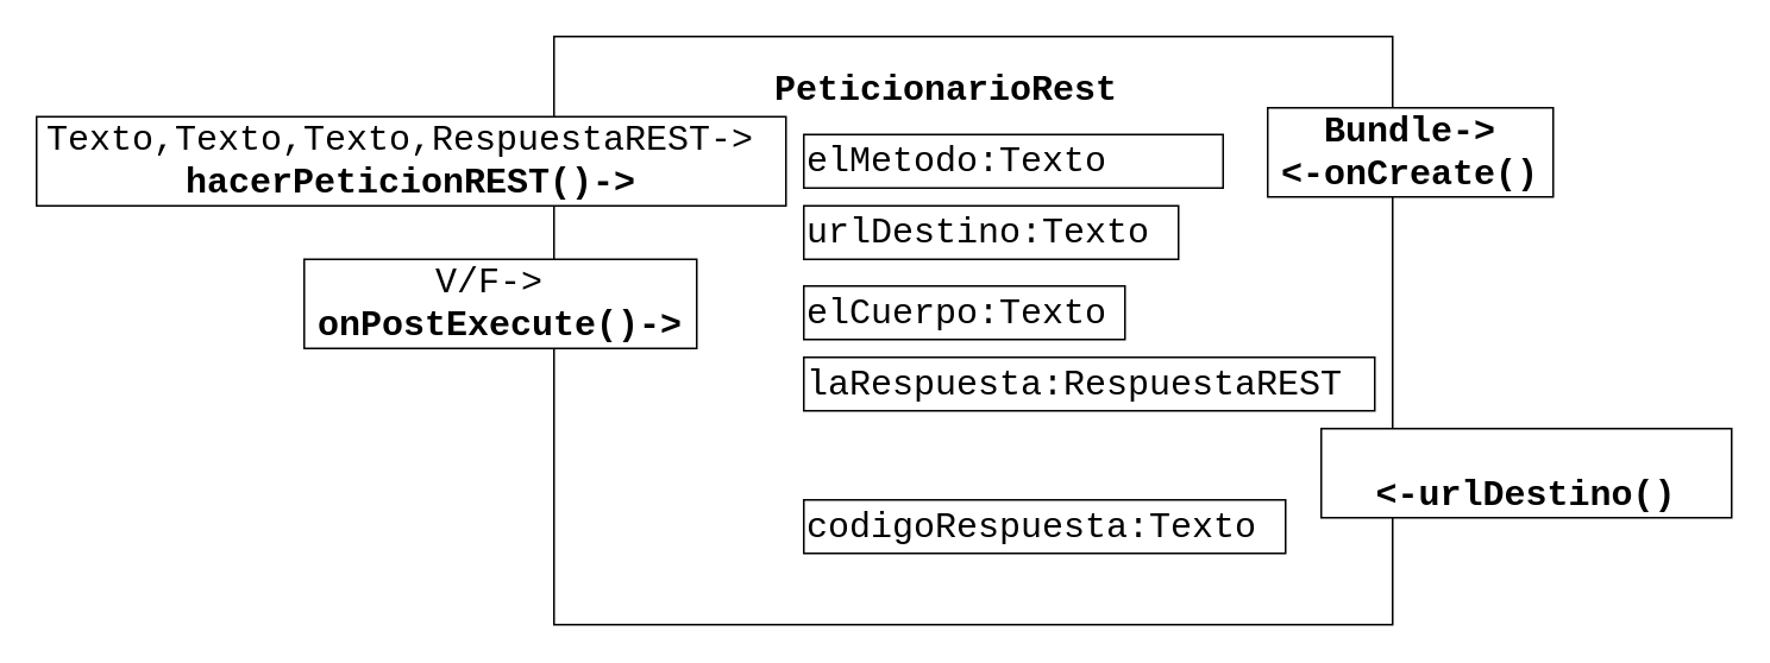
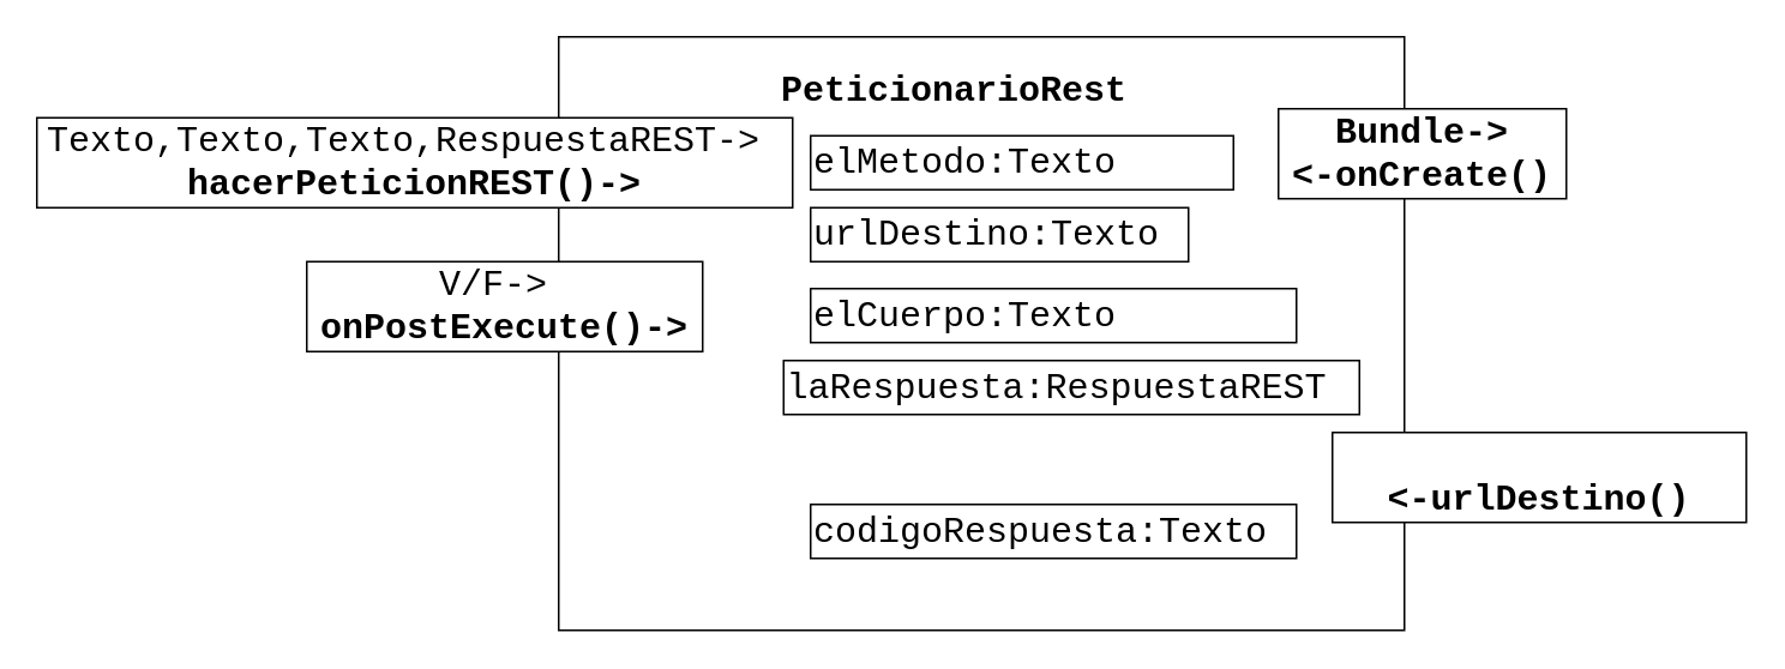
  <mxCell id="0" />
  <mxCell id="1" parent="0" />
  <mxCell id="2" value="" style="rounded=0;whiteSpace=wrap;html=1;" vertex="1" parent="1"><mxGeometry x="310" y="20" width="470" height="330" as="geometry" /></mxCell>
  <mxCell id="3" value="PeticionarioRest" style="text;html=1;strokeColor=none;fillColor=none;align=center;verticalAlign=middle;whiteSpace=wrap;rounded=0;fontStyle=1;fontFamily=Courier New;fontSize=20;" vertex="1" parent="1"><mxGeometry x="450" y="40" width="160" height="20" as="geometry" /></mxCell>
  <mxCell id="4" value="Texto,Texto,Texto,RespuestaREST-&amp;gt;&amp;nbsp;&lt;br&gt;&lt;b&gt;hacerPeticionREST()-&amp;gt;&lt;/b&gt;" style="rounded=0;whiteSpace=wrap;html=1;fontFamily=Courier New;fontSize=20;align=center;fontStyle=0;autosize=1;" vertex="1" parent="1"><mxGeometry x="20" y="65" width="420" height="50" as="geometry" /></mxCell>
  <mxCell id="5" value="&lt;div&gt;&lt;/div&gt;&lt;b&gt;Bundle-&amp;gt;&lt;br&gt;&amp;lt;-onCreate()&lt;/b&gt;" style="rounded=0;whiteSpace=wrap;html=1;fontFamily=Courier New;fontSize=20;align=center;fontStyle=0;autosize=1;" vertex="1" parent="1"><mxGeometry x="710" y="60" width="160" height="50" as="geometry" /></mxCell>
  <mxCell id="6" value="elMetodo:Texto" style="rounded=0;whiteSpace=wrap;html=1;fontFamily=Courier New;fontSize=20;align=left;fontStyle=0;autosize=1;" vertex="1" parent="1"><mxGeometry x="450" y="75" width="235" height="30" as="geometry" /></mxCell>
- <mxCell id="7" value="elCuerpo:Texto" style="rounded=0;whiteSpace=wrap;html=1;fontFamily=Courier New;fontSize=20;align=left;fontStyle=0;autosize=1;" vertex="1" parent="1"><mxGeometry x="450" y="160" width="180" height="30" as="geometry" /></mxCell>
- <mxCell id="8" value="laRespuesta:RespuestaREST" style="rounded=0;whiteSpace=wrap;html=1;fontFamily=Courier New;fontSize=20;align=left;fontStyle=0;autosize=1;" vertex="1" parent="1"><mxGeometry x="450" y="200" width="320" height="30" as="geometry" /></mxCell>
+ <mxCell id="7" value="elCuerpo:Texto" style="rounded=0;whiteSpace=wrap;html=1;fontFamily=Courier New;fontSize=20;align=left;fontStyle=0;autosize=1;" vertex="1" parent="1"><mxGeometry x="450" y="160" width="270" height="30" as="geometry" /></mxCell>
+ <mxCell id="8" value="laRespuesta:RespuestaREST" style="rounded=0;whiteSpace=wrap;html=1;fontFamily=Courier New;fontSize=20;align=left;fontStyle=0;autosize=1;" vertex="1" parent="1"><mxGeometry x="435" y="200" width="320" height="30" as="geometry" /></mxCell>
  <mxCell id="9" value="V/F-&amp;gt;&amp;nbsp;&lt;br&gt;&lt;b&gt;onPostExecute()-&amp;gt;&lt;/b&gt;" style="rounded=0;whiteSpace=wrap;html=1;fontFamily=Courier New;fontSize=20;align=center;fontStyle=0;autosize=1;" vertex="1" parent="1"><mxGeometry x="170" y="145" width="220" height="50" as="geometry" /></mxCell>
  <mxCell id="10" value="urlDestino:Texto" style="rounded=0;whiteSpace=wrap;html=1;fontFamily=Courier New;fontSize=20;align=left;fontStyle=0;autosize=1;" vertex="1" parent="1"><mxGeometry x="450" y="115" width="210" height="30" as="geometry" /></mxCell>
  <mxCell id="11" value="codigoRespuesta:Texto" style="rounded=0;whiteSpace=wrap;html=1;fontFamily=Courier New;fontSize=20;align=left;fontStyle=0;autosize=1;" vertex="1" parent="1"><mxGeometry x="450" y="280" width="270" height="30" as="geometry" /></mxCell>
  <mxCell id="12" value="&lt;br&gt;&lt;b&gt;&amp;lt;-urlDestino()&lt;/b&gt;" style="rounded=0;whiteSpace=wrap;html=1;fontFamily=Courier New;fontSize=20;align=center;fontStyle=0;autosize=1;" vertex="1" parent="1"><mxGeometry x="740" y="240" width="230" height="50" as="geometry" /></mxCell>
